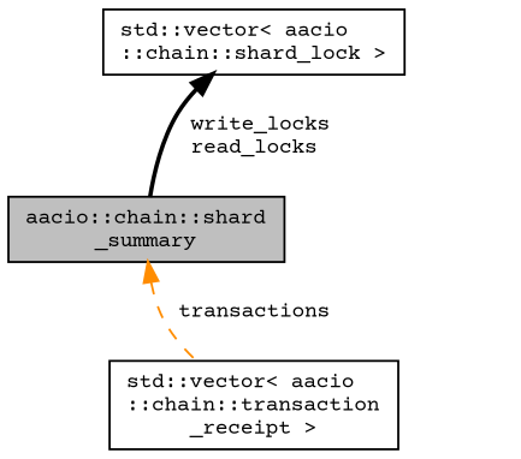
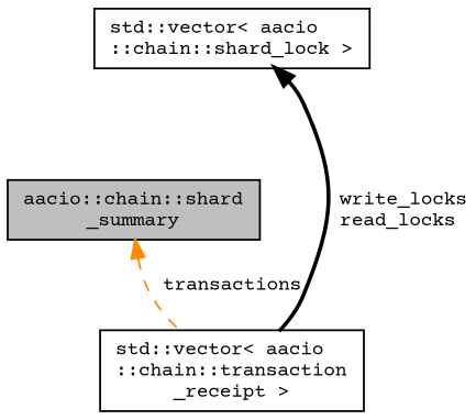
  digraph {
    fontname="Courier Prime"
    rankdir=TB
    node [color=black fillcolor=white fontname="Courier Prime" fontsize=10 shape=record style=filled]
    edge [dir=back fontname="Courier Prime" fontsize=10 labelfontname=Helvetica labelfontsize=10]
    n1 [fillcolor=grey75 fontcolor=black height=0.2 label="aacio::chain::shard\l_summary" width=0.4]
    n2 [height=0.2 label="std::vector\< aacio\l::chain::transaction\l_receipt \>" width=0.4]
    n3 [height=0.2 label="std::vector\< aacio\l::chain::shard_lock \>" width=0.4]
    n1 -> n2 [color=darkorange label=" transactions" style=dashed]
-   n3 -> n1 [color=black label=" write_locks\nread_locks" style=bold]
+   n3 -> n2 [color=black label=" write_locks\nread_locks" style=bold]
  }
